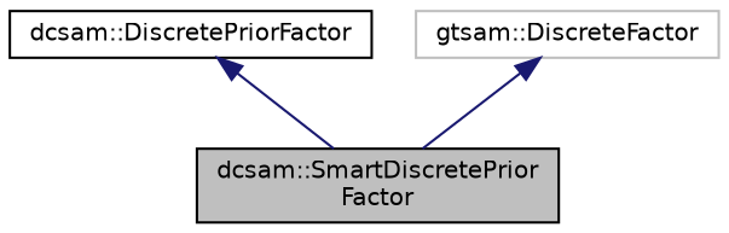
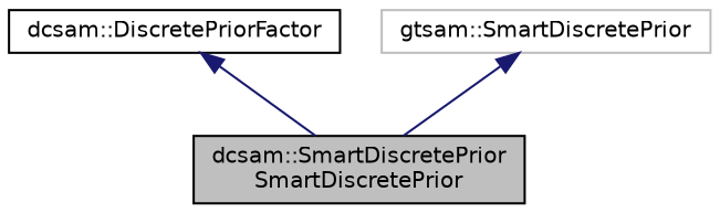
  digraph {
    node [color=black fillcolor=white fontname=Helvetica fontsize=10 shape=record style=filled]
    edge [color=midnightblue dir=back fontname=Helvetica fontsize=10 labelfontname=Helvetica labelfontsize=10 style=solid]
-   n1 [fillcolor=grey75 fontcolor=black height=0.2 label="dcsam::SmartDiscretePrior\lFactor" width=0.4]
+   n1 [fillcolor=grey75 fontcolor=black height=0.2 label="dcsam::SmartDiscretePrior\lSmartDiscretePrior" width=0.4]
    n2 [height=0.2 label="dcsam::DiscretePriorFactor" width=0.4]
-   n3 [color=grey75 height=0.2 label="gtsam::DiscreteFactor" width=0.4]
+   n3 [color=grey75 height=0.2 label="gtsam::SmartDiscretePrior" width=0.4]
    n2 -> n1
    n3 -> n1
  }
